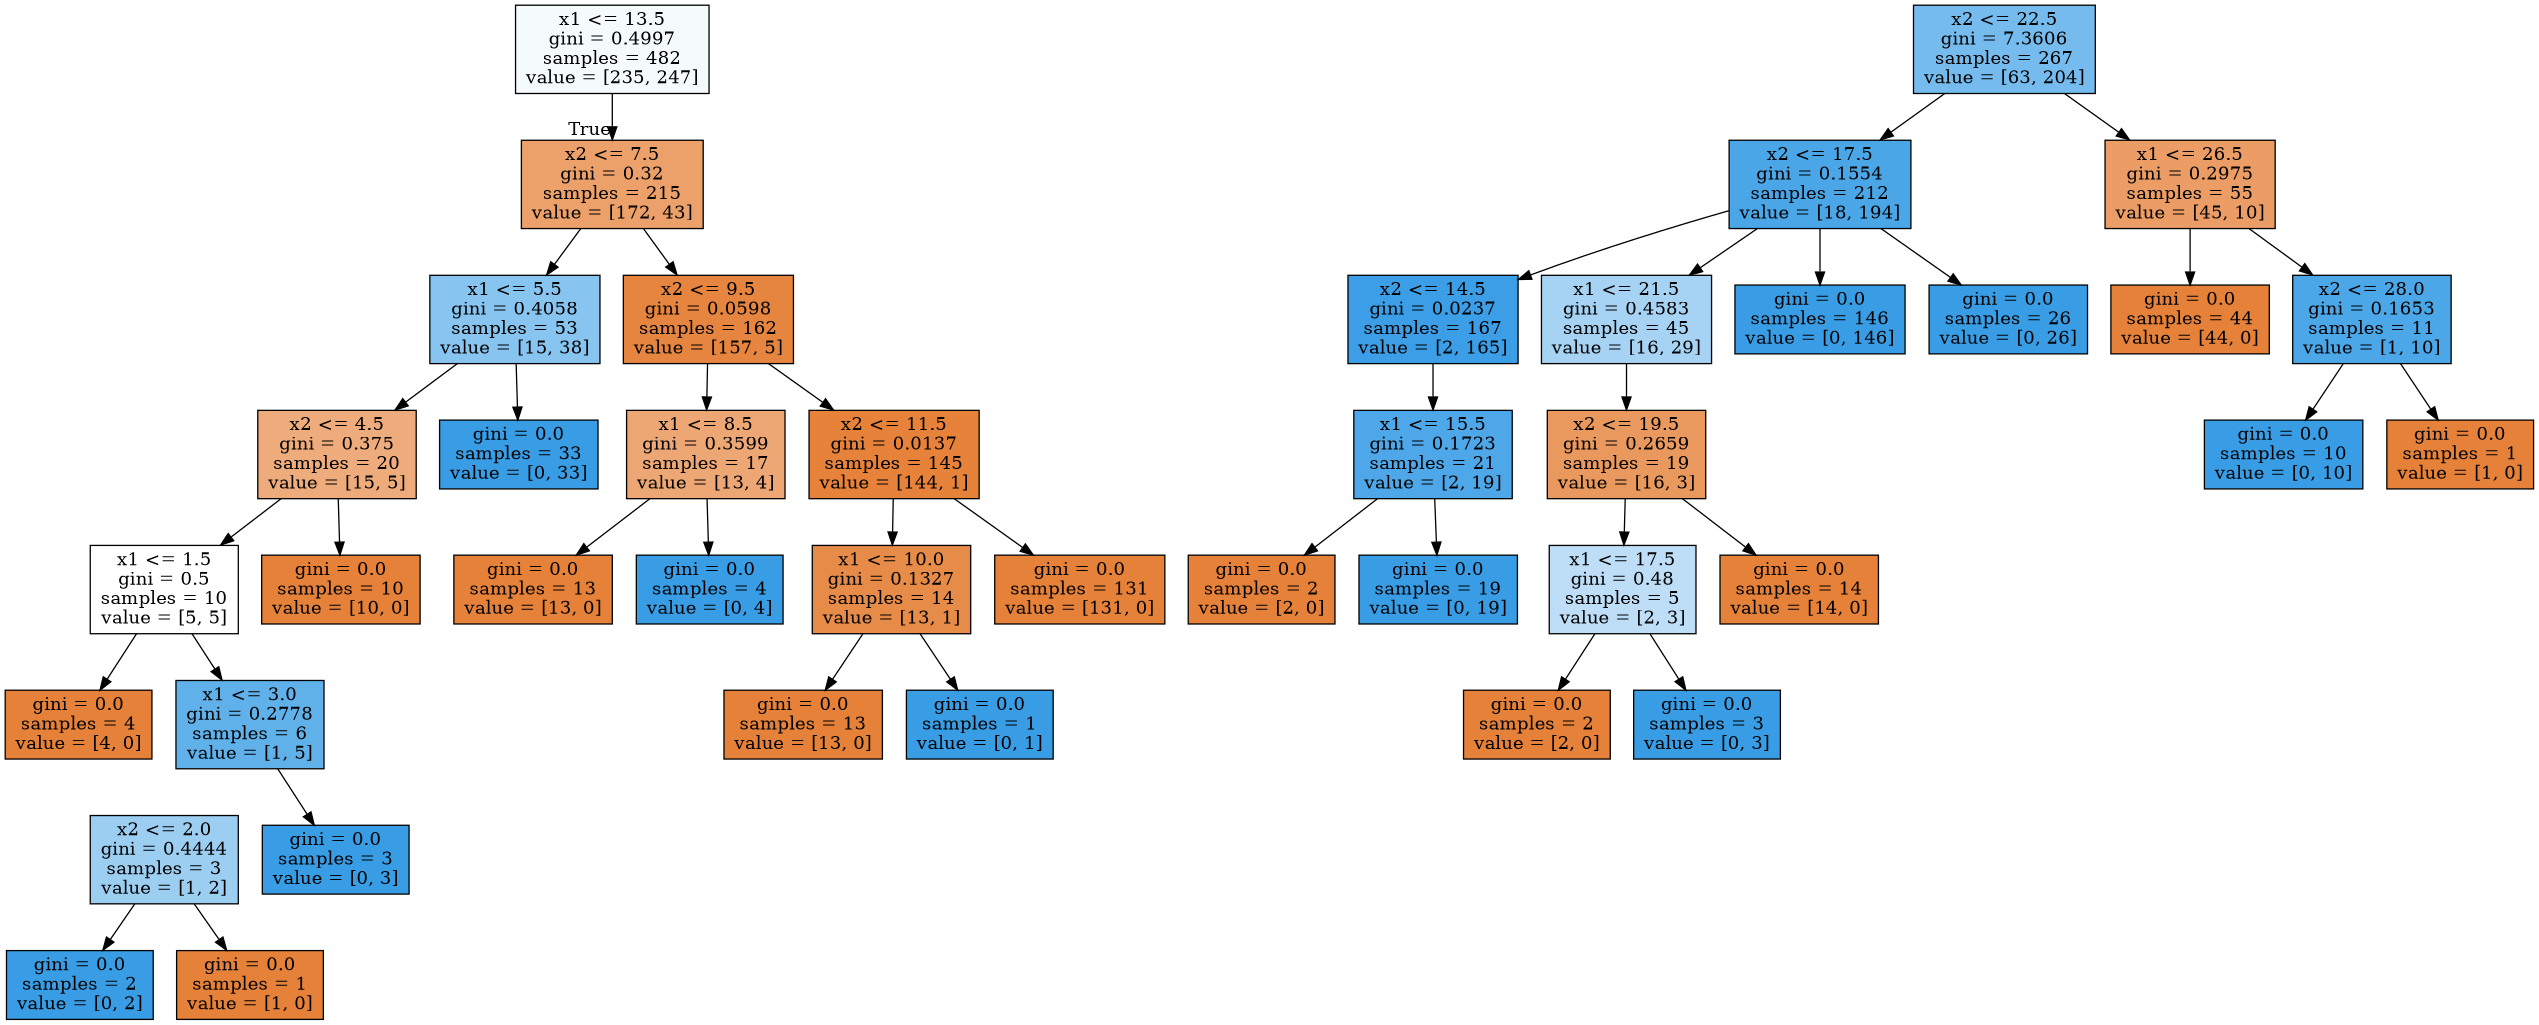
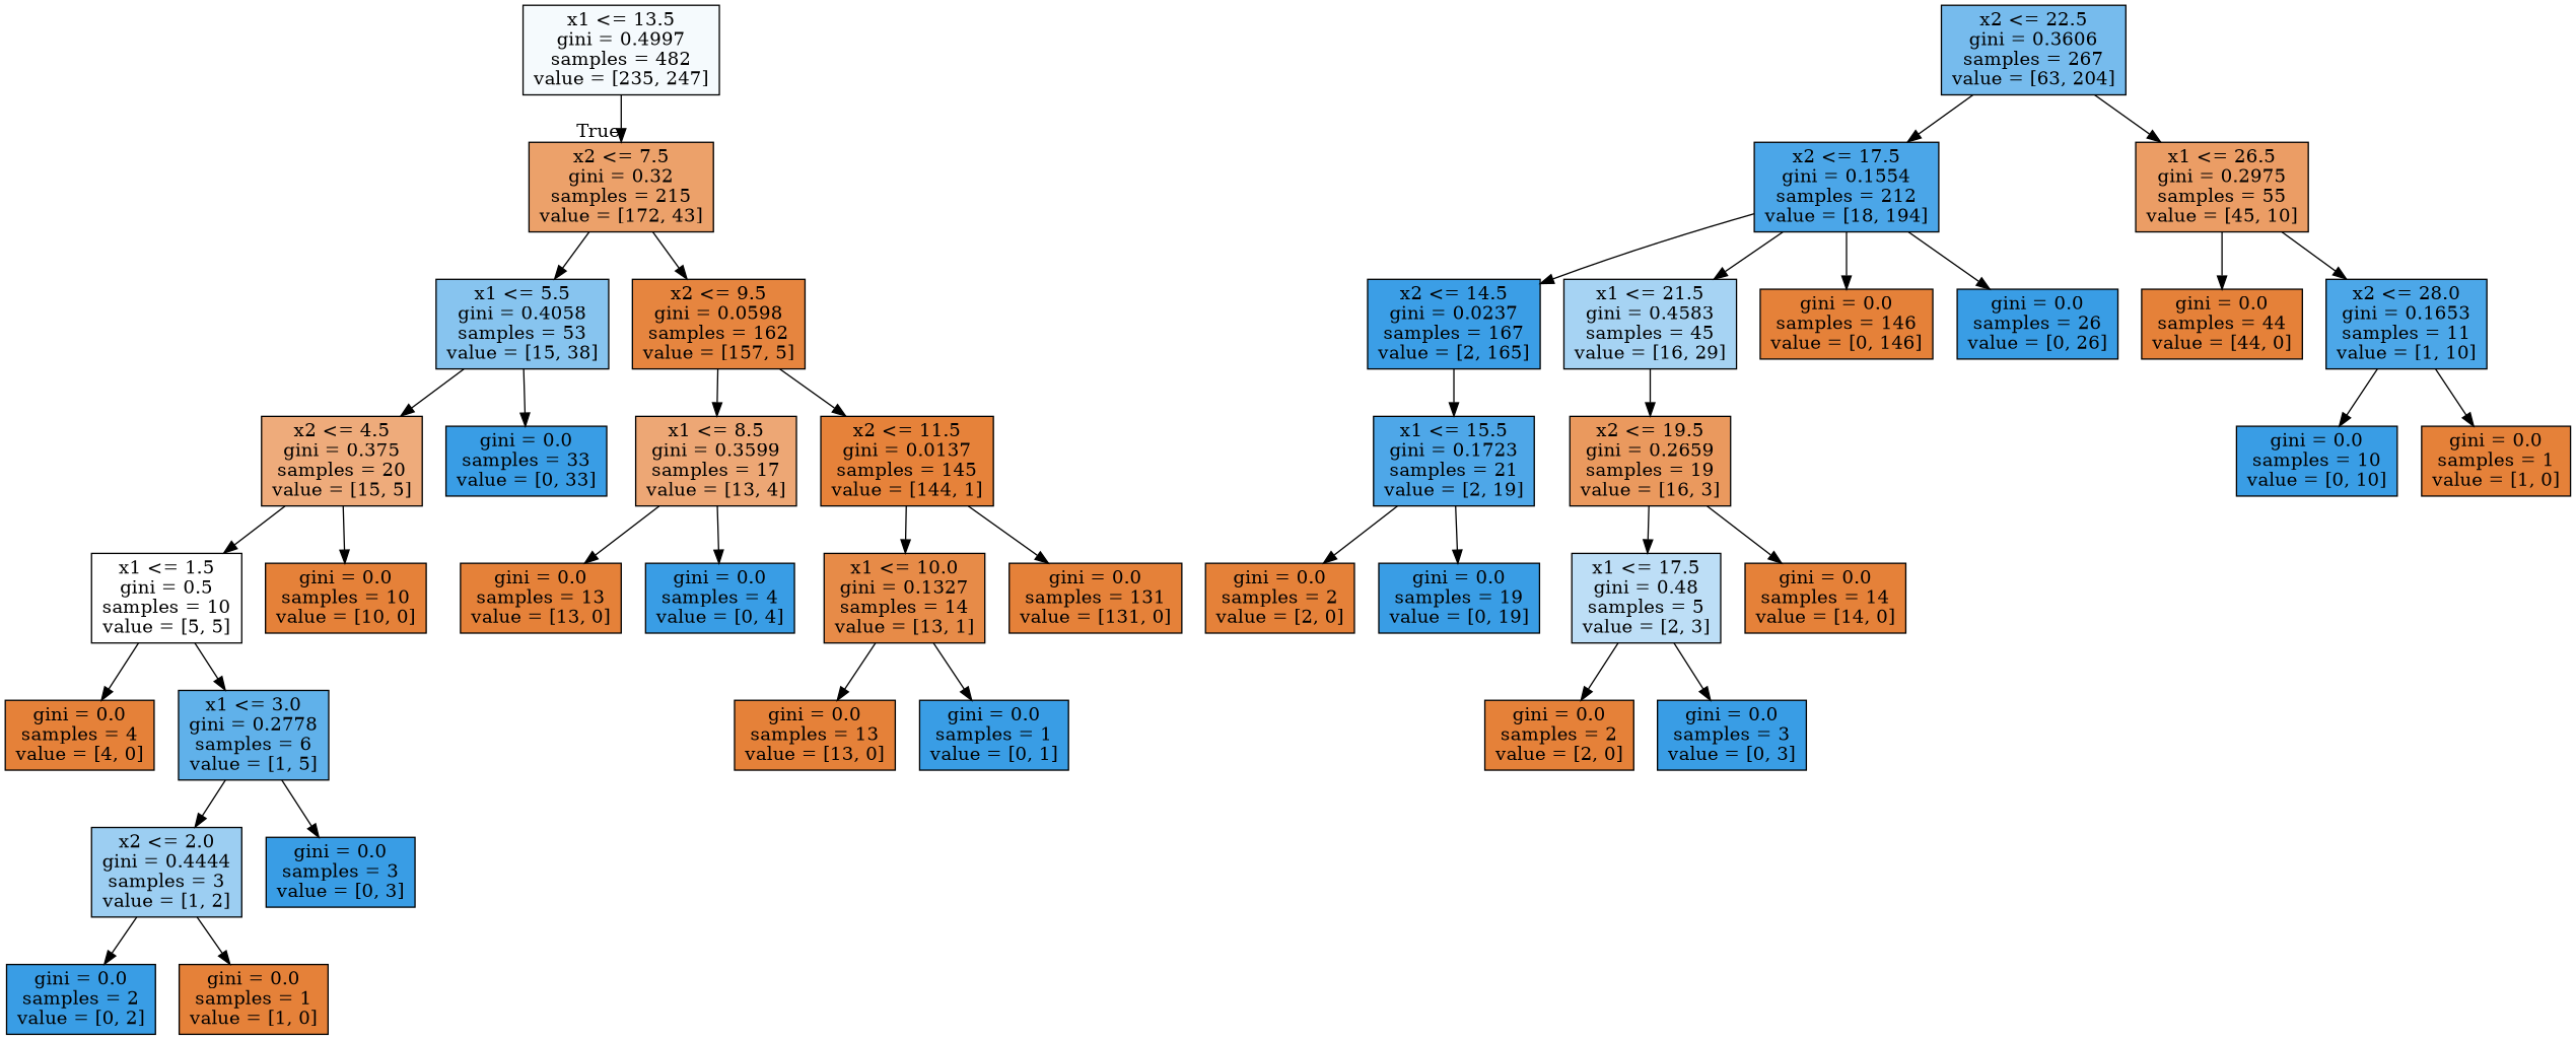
  digraph {
    node [color=black fillcolor="#e58139ff" shape=box style=filled]
    n1 [fillcolor="#399de50c" label="x1 <= 13.5\ngini = 0.4997\nsamples = 482\nvalue = [235, 247]"]
    n2 [fillcolor="#e58139bf" label="x2 <= 7.5\ngini = 0.32\nsamples = 215\nvalue = [172, 43]"]
    n3 [fillcolor="#399de59a" label="x1 <= 5.5\ngini = 0.4058\nsamples = 53\nvalue = [15, 38]"]
    n4 [fillcolor="#e58139f7" label="x2 <= 9.5\ngini = 0.0598\nsamples = 162\nvalue = [157, 5]"]
-   n5 [fillcolor="#399de5b0" label="x2 <= 22.5\ngini = 7.3606\nsamples = 267\nvalue = [63, 204]"]
+   n5 [fillcolor="#399de5b0" label="x2 <= 22.5\ngini = 0.3606\nsamples = 267\nvalue = [63, 204]"]
    n6 [fillcolor="#399de5e7" label="x2 <= 17.5\ngini = 0.1554\nsamples = 212\nvalue = [18, 194]"]
    n7 [fillcolor="#e58139c6" label="x1 <= 26.5\ngini = 0.2975\nsamples = 55\nvalue = [45, 10]"]
    n8 [fillcolor="#e58139aa" label="x2 <= 4.5\ngini = 0.375\nsamples = 20\nvalue = [15, 5]"]
    n9 [fillcolor="#399de5ff" label="gini = 0.0\nsamples = 33\nvalue = [0, 33]"]
    n10 [fillcolor="#e58139b1" label="x1 <= 8.5\ngini = 0.3599\nsamples = 17\nvalue = [13, 4]"]
    n11 [fillcolor="#e58139fd" label="x2 <= 11.5\ngini = 0.0137\nsamples = 145\nvalue = [144, 1]"]
    n12 [fillcolor="#e5813900" label="x1 <= 1.5\ngini = 0.5\nsamples = 10\nvalue = [5, 5]"]
    n13 [label="gini = 0.0\nsamples = 10\nvalue = [10, 0]"]
    n14 [label="gini = 0.0\nsamples = 4\nvalue = [4, 0]"]
    n15 [fillcolor="#399de5cc" label="x1 <= 3.0\ngini = 0.2778\nsamples = 6\nvalue = [1, 5]"]
    n16 [fillcolor="#399de57f" label="x2 <= 2.0\ngini = 0.4444\nsamples = 3\nvalue = [1, 2]"]
    n17 [fillcolor="#399de5ff" label="gini = 0.0\nsamples = 3\nvalue = [0, 3]"]
    n18 [fillcolor="#399de5ff" label="gini = 0.0\nsamples = 2\nvalue = [0, 2]"]
    n19 [label="gini = 0.0\nsamples = 1\nvalue = [1, 0]"]
    n20 [label="gini = 0.0\nsamples = 13\nvalue = [13, 0]"]
    n21 [fillcolor="#399de5ff" label="gini = 0.0\nsamples = 4\nvalue = [0, 4]"]
    n22 [fillcolor="#e58139eb" label="x1 <= 10.0\ngini = 0.1327\nsamples = 14\nvalue = [13, 1]"]
    n23 [label="gini = 0.0\nsamples = 131\nvalue = [131, 0]"]
    n24 [label="gini = 0.0\nsamples = 13\nvalue = [13, 0]"]
    n25 [fillcolor="#399de5ff" label="gini = 0.0\nsamples = 1\nvalue = [0, 1]"]
    n26 [fillcolor="#399de5fc" label="x2 <= 14.5\ngini = 0.0237\nsamples = 167\nvalue = [2, 165]"]
    n27 [fillcolor="#399de572" label="x1 <= 21.5\ngini = 0.4583\nsamples = 45\nvalue = [16, 29]"]
-   n28 [fillcolor="#399de5ff" label="gini = 0.0\nsamples = 146\nvalue = [0, 146]"]
+   n28 [label="gini = 0.0\nsamples = 146\nvalue = [0, 146]"]
    n29 [fillcolor="#399de5ff" label="gini = 0.0\nsamples = 26\nvalue = [0, 26]"]
    n30 [label="gini = 0.0\nsamples = 44\nvalue = [44, 0]"]
    n31 [fillcolor="#399de5e6" label="x2 <= 28.0\ngini = 0.1653\nsamples = 11\nvalue = [1, 10]"]
    n32 [fillcolor="#399de5e4" label="x1 <= 15.5\ngini = 0.1723\nsamples = 21\nvalue = [2, 19]"]
    n33 [fillcolor="#e58139cf" label="x2 <= 19.5\ngini = 0.2659\nsamples = 19\nvalue = [16, 3]"]
    n34 [label="gini = 0.0\nsamples = 2\nvalue = [2, 0]"]
    n35 [fillcolor="#399de5ff" label="gini = 0.0\nsamples = 19\nvalue = [0, 19]"]
    n36 [fillcolor="#399de555" label="x1 <= 17.5\ngini = 0.48\nsamples = 5\nvalue = [2, 3]"]
    n37 [label="gini = 0.0\nsamples = 14\nvalue = [14, 0]"]
    n38 [label="gini = 0.0\nsamples = 2\nvalue = [2, 0]"]
    n39 [fillcolor="#399de5ff" label="gini = 0.0\nsamples = 3\nvalue = [0, 3]"]
    n40 [fillcolor="#399de5ff" label="gini = 0.0\nsamples = 10\nvalue = [0, 10]"]
    n41 [label="gini = 0.0\nsamples = 1\nvalue = [1, 0]"]
    n1 -> n2 [headlabel=True labelangle=45 labeldistance=2.5]
    n2 -> n3
    n2 -> n4
    n3 -> n8
    n3 -> n9
    n4 -> n10
    n4 -> n11
    n5 -> n6
    n5 -> n7
    n6 -> n26
    n6 -> n27
    n6 -> n28
    n6 -> n29
    n7 -> n30
    n7 -> n31
    n8 -> n12
    n8 -> n13
    n10 -> n20
    n10 -> n21
    n11 -> n22
    n11 -> n23
    n12 -> n14
    n12 -> n15
+   n15 -> n16
    n15 -> n17
    n16 -> n18
    n16 -> n19
    n22 -> n24
    n22 -> n25
    n26 -> n32
    n27 -> n33
    n31 -> n40
    n31 -> n41
    n32 -> n34
    n32 -> n35
    n33 -> n36
    n33 -> n37
    n36 -> n38
    n36 -> n39
  }
